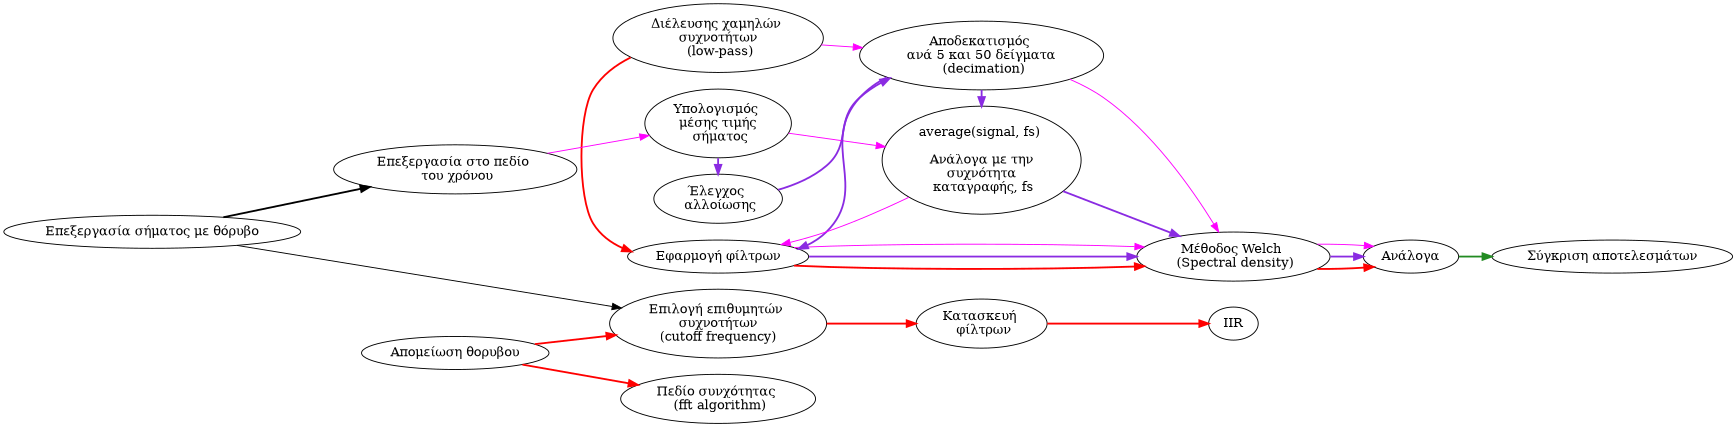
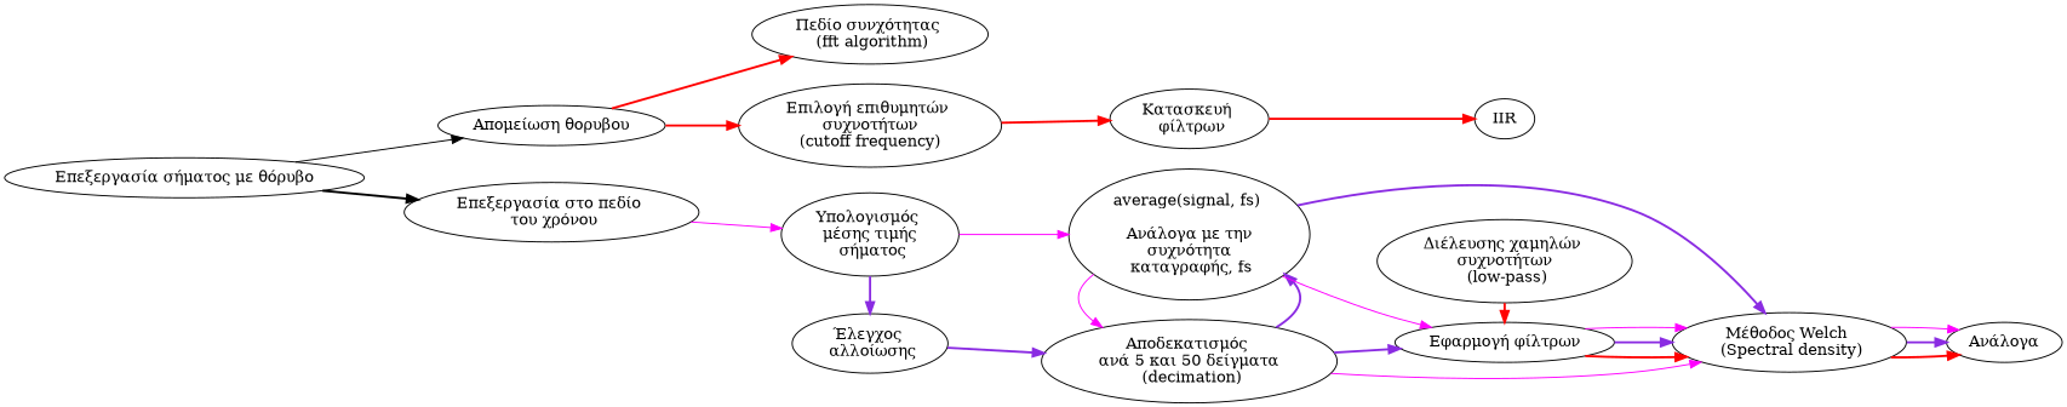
  digraph {
    rankdir=LR
    edge [color=red style=bold]
    n1 [label="Εφαρμογή φίλτρων"]
    n2 [label="Διέλευσης χαμηλών \n συχνοτήτων \n (low-pass)"]
    n3 [label="Απομείωση θορυβου"]
    n4 [label="Επεξεργασία στο πεδίο \n του χρόνου"]
    n5 [label="Έλεγχος \n αλλοίωσης"]
    n6 [label="Υπολογισμός \n μέσης τιμής \n σήματος"]
    n7 [label="Πεδίο συνχότητας \n (fft algorithm)"]
    n8 [label="Κατασκευή \n φίλτρων"]
    n9 [label="Αποδεκατισμός \n ανά 5 και 50 δείγματα \n (decimation)"]
    n10 [label="average(signal, fs) \n \n Ανάλογα με την \n συχνότητα \n καταγραφής, fs"]
    n11 [label="Μέθοδος Welch \n (Spectral density)"]
    n12 [label="Επιλογή επιθυμητών \n συχνοτήτων \n(cutoff frequency)"]
    n13 [label=IIR]
    n14 [label="Επεξεργασία σήματος με θόρυβο"]
    n15 [label="Ανάλογα"]
-   n16 [label="Σύγκριση αποτελεσμάτων"]
    subgraph sub_1 {
      rank=same
      n1
      n2
    }
    subgraph sub_2 {
      rank=same
      n3
      n4
    }
    subgraph sub_3 {
      rank=same
      n5
      n6
      n7
    }
    subgraph sub_4 {
      rank=same
      n8
      n9
      n10
    }
    n1 -> n11
    n1 -> n11 [color=blueviolet]
    n1 -> n11 [color=magenta style=""]
    n2 -> n1
    n3 -> n7
    n3 -> n12
    n4 -> n6 [color=magenta style=""]
    n5 -> n9 [color=blueviolet]
    n6 -> n5 [color=blueviolet]
    n6 -> n10 [color=magenta style=""]
    n8 -> n13
    n9 -> n1 [color=blueviolet]
    n9 -> n10 [color=blueviolet]
    n9 -> n11 [color=magenta style=""]
    n10 -> n1 [color=magenta style=""]
-   n2 -> n9 [color=magenta style=""]
+   n10 -> n9 [color=magenta style=""]
    n10 -> n11 [color=blueviolet]
    n11 -> n15
    n11 -> n15 [color=blueviolet]
    n11 -> n15 [color=magenta style=""]
    n12 -> n8
-   n14 -> n12 [color="" style=""]
+   n14 -> n3 [color="" style=""]
    n14 -> n4 [color=""]
-   n15 -> n16 [color=forestgreen]
  }
